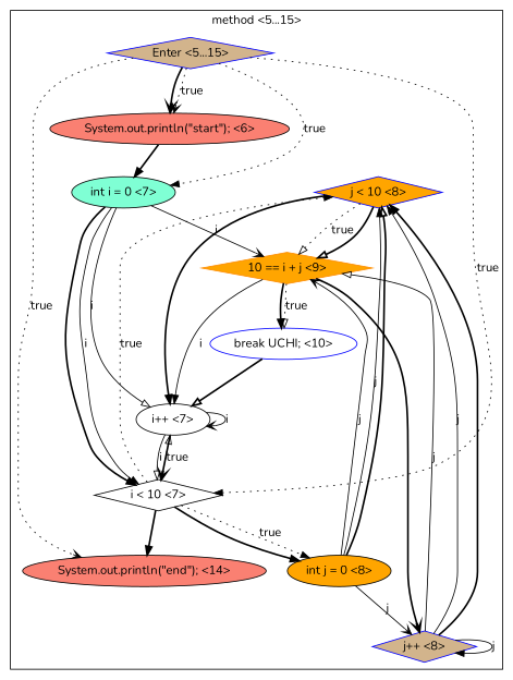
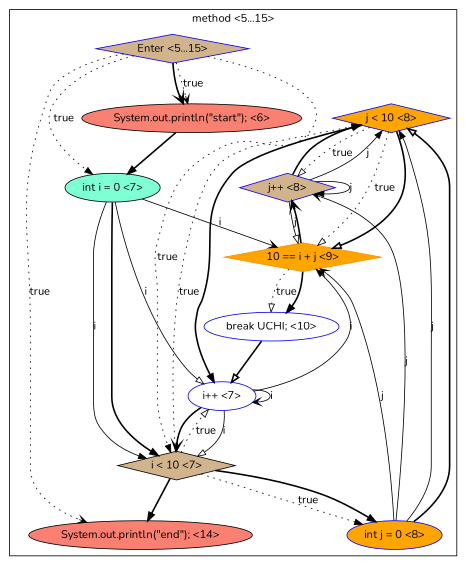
  digraph {
    fontname=Nunito
    node [color=blue fillcolor=orange fontname=Nunito shape=ellipse style=filled]
    edge [arrowhead=normal fontname=Nunito style=bold]
    n1 [label="j < 10 <8>" shape=diamond]
    n2 [fillcolor=tan label="j++ <8>" shape=diamond]
    n3 [color=darkorange label="10 == i + j <9>" shape=diamond]
-   n4 [color=black fillcolor=white label="i++ <7>"]
+   n4 [fillcolor=white label="i++ <7>"]
    n5 [color=black fillcolor=salmon label="System.out.println(\"end\"); <14>"]
-   n6 [color=black label="int j = 0 <8>"]
+   n6 [label="int j = 0 <8>"]
    n7 [color=black fillcolor=aquamarine label="int i = 0 <7>"]
-   n8 [color=black fillcolor=white label="i < 10 <7>" shape=diamond]
+   n8 [color=black fillcolor=tan label="i < 10 <7>" shape=diamond]
    n9 [fillcolor=tan label="Enter <5...15>" shape=diamond]
    n10 [color=black fillcolor=salmon label="System.out.println(\"start\"); <6>"]
    n11 [fillcolor=white label="break UCHI; <10>"]
    subgraph cluster_1 {
      label="method <5...15>"
      n1
      n2
      n3
      n4
      n5
      n6
      n7
      n8
      n9
      n10
      n11
    }
+   n1 -> n2 [arrowhead=onormal label=true style=dotted]
    n1 -> n3 [arrowhead=onormal label=true style=dotted]
    n1 -> n3 [arrowhead=onormal]
    n1 -> n4
    n2 -> n1 [label=j style=solid]
    n2 -> n1
    n2 -> n2 [label=j style=solid]
    n2 -> n3 [arrowhead=onormal label=j style=solid]
    n3 -> n2 [arrowhead=vee]
    n3 -> n11 [arrowhead=onormal label=true style=dotted]
    n3 -> n11
-   n3 -> n4 [label=i style=solid]
+   n4 -> n3 [label=i style=solid]
    n4 -> n4 [arrowhead=vee label=i style=solid]
    n4 -> n8 [arrowhead=onormal label=i style=solid]
    n4 -> n8 [arrowhead=vee]
    n6 -> n1 [label=j style=solid]
    n6 -> n1 [arrowhead=onormal]
    n6 -> n2 [arrowhead=vee label=j style=solid]
    n6 -> n3 [arrowhead=vee label=j style=solid]
    n7 -> n3 [arrowhead=vee label=i style=solid]
    n7 -> n4 [arrowhead=onormal label=i style=solid]
    n7 -> n8 [label=i style=solid]
    n7 -> n8
    n8 -> n1 [label=true style=dotted]
    n8 -> n4 [arrowhead=onormal label=true style=dotted]
    n8 -> n5
    n8 -> n6 [label=true style=dotted]
    n8 -> n6
    n9 -> n5 [arrowhead=vee label=true style=dotted]
    n9 -> n7 [label=true style=dotted]
    n9 -> n8 [label=true style=dotted]
    n9 -> n10 [arrowhead=vee label=true style=dotted]
    n9 -> n10 [arrowhead=vee]
    n10 -> n7
    n11 -> n4 [arrowhead=onormal]
  }
